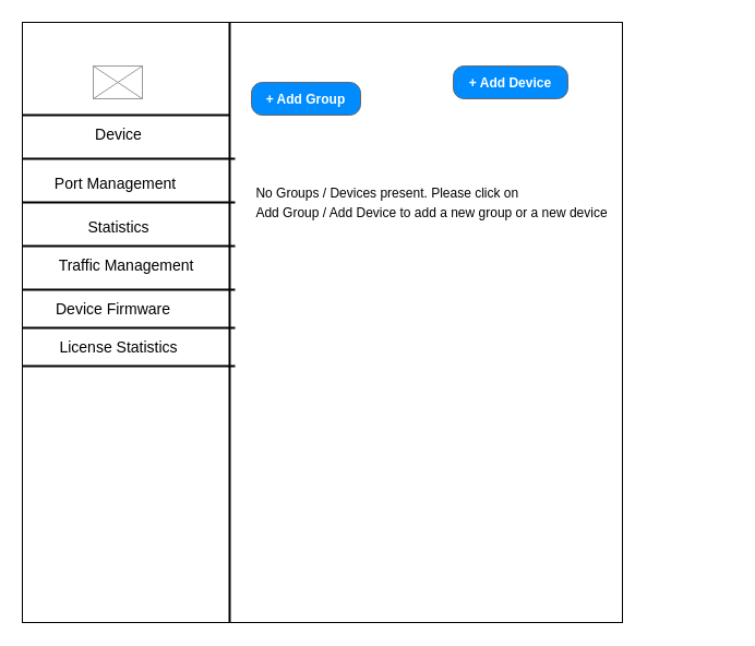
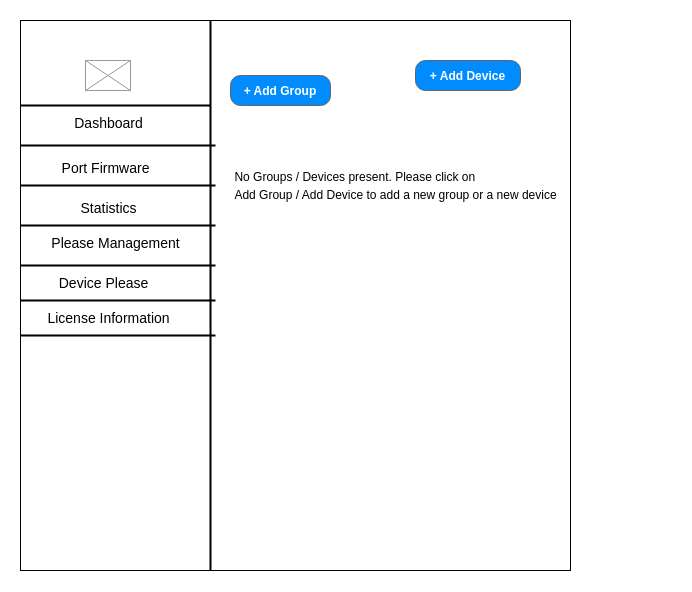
  <mxCell id="0" />
  <mxCell id="1" parent="0" />
  <mxCell id="2" value="" style="whiteSpace=wrap;html=1;aspect=fixed;rounded=0;" vertex="1" parent="1"><mxGeometry x="20" y="20" width="550" height="550" as="geometry" /></mxCell>
  <mxCell id="3" value="" style="line;strokeWidth=2;direction=south;html=1;" vertex="1" parent="1"><mxGeometry x="205" y="20" width="10" height="550" as="geometry" /></mxCell>
  <mxCell id="4" value="" style="line;strokeWidth=2;html=1;" vertex="1" parent="1"><mxGeometry x="20" y="100" width="190" height="10" as="geometry" /></mxCell>
  <mxCell id="5" value="" style="verticalLabelPosition=bottom;shadow=0;dashed=0;align=center;html=1;verticalAlign=top;strokeWidth=1;shape=mxgraph.mockup.graphics.simpleIcon;strokeColor=#999999;fillColor=#ffffff;" vertex="1" parent="1"><mxGeometry x="85" y="60" width="45" height="30" as="geometry" /></mxCell>
  <mxCell id="6" value="&lt;font style=&quot;font-size: 12px&quot;&gt;+ Add Group&lt;/font&gt;" style="strokeWidth=1;shadow=0;dashed=0;align=center;html=1;shape=mxgraph.mockup.buttons.button;strokeColor=#666666;fontColor=#ffffff;mainText=;buttonStyle=round;fontSize=17;fontStyle=1;fillColor=#008cff;whiteSpace=wrap;" vertex="1" parent="1"><mxGeometry x="230" y="75" width="100" height="30" as="geometry" /></mxCell>
  <mxCell id="7" value="&lt;font style=&quot;font-size: 12px&quot;&gt;+ Add Device&lt;/font&gt;" style="strokeWidth=1;shadow=0;dashed=0;align=center;html=1;shape=mxgraph.mockup.buttons.button;strokeColor=#666666;fontColor=#ffffff;mainText=;buttonStyle=round;fontSize=17;fontStyle=1;fillColor=#008cff;whiteSpace=wrap;" vertex="1" parent="1"><mxGeometry x="415" y="60" width="105" height="30" as="geometry" /></mxCell>
  <mxCell id="8" value="" style="line;strokeWidth=2;html=1;" vertex="1" parent="1"><mxGeometry x="20" y="140" width="195" height="10" as="geometry" /></mxCell>
  <mxCell id="9" value="" style="line;strokeWidth=2;html=1;" vertex="1" parent="1"><mxGeometry x="20" y="180" width="195" height="10" as="geometry" /></mxCell>
  <mxCell id="10" value="" style="line;strokeWidth=2;html=1;" vertex="1" parent="1"><mxGeometry x="20" y="220" width="195" height="10" as="geometry" /></mxCell>
  <mxCell id="11" value="" style="line;strokeWidth=2;html=1;" vertex="1" parent="1"><mxGeometry x="20" y="260" width="195" height="10" as="geometry" /></mxCell>
  <mxCell id="12" value="" style="line;strokeWidth=2;html=1;" vertex="1" parent="1"><mxGeometry x="20" y="295" width="195" height="10" as="geometry" /></mxCell>
  <mxCell id="13" value="" style="line;strokeWidth=2;html=1;" vertex="1" parent="1"><mxGeometry x="20" y="330" width="195" height="10" as="geometry" /></mxCell>
- <mxCell id="14" value="&lt;span style=&quot;font-weight: normal&quot;&gt;&lt;font style=&quot;font-size: 14px&quot;&gt;Device&lt;/font&gt;&lt;/span&gt;" style="text;strokeColor=none;fillColor=none;html=1;fontSize=24;fontStyle=1;verticalAlign=middle;align=center;" vertex="1" parent="1"><mxGeometry x="57.5" y="100" width="100" height="40" as="geometry" /></mxCell>
- <mxCell id="15" value="&lt;span style=&quot;font-weight: normal&quot;&gt;&lt;font style=&quot;font-size: 14px&quot;&gt;Port Management&lt;/font&gt;&lt;/span&gt;" style="text;strokeColor=none;fillColor=none;html=1;fontSize=24;fontStyle=1;verticalAlign=middle;align=center;" vertex="1" parent="1"><mxGeometry x="55" y="145" width="100" height="40" as="geometry" /></mxCell>
+ <mxCell id="14" value="&lt;span style=&quot;font-weight: normal&quot;&gt;&lt;font style=&quot;font-size: 14px&quot;&gt;Dashboard&lt;/font&gt;&lt;/span&gt;" style="text;strokeColor=none;fillColor=none;html=1;fontSize=24;fontStyle=1;verticalAlign=middle;align=center;" vertex="1" parent="1"><mxGeometry x="57.5" y="100" width="100" height="40" as="geometry" /></mxCell>
+ <mxCell id="15" value="&lt;span style=&quot;font-weight: normal&quot;&gt;&lt;font style=&quot;font-size: 14px&quot;&gt;Port Firmware&lt;/font&gt;&lt;/span&gt;" style="text;strokeColor=none;fillColor=none;html=1;fontSize=24;fontStyle=1;verticalAlign=middle;align=center;" vertex="1" parent="1"><mxGeometry x="55" y="145" width="100" height="40" as="geometry" /></mxCell>
  <mxCell id="16" value="&lt;span style=&quot;font-weight: normal&quot;&gt;&lt;font style=&quot;font-size: 14px&quot;&gt;Statistics&lt;/font&gt;&lt;/span&gt;" style="text;strokeColor=none;fillColor=none;html=1;fontSize=24;fontStyle=1;verticalAlign=middle;align=center;" vertex="1" parent="1"><mxGeometry x="57.5" y="185" width="100" height="40" as="geometry" /></mxCell>
- <mxCell id="17" value="&lt;span style=&quot;font-weight: normal&quot;&gt;&lt;font style=&quot;font-size: 14px&quot;&gt;Traffic Management&lt;/font&gt;&lt;/span&gt;" style="text;strokeColor=none;fillColor=none;html=1;fontSize=24;fontStyle=1;verticalAlign=middle;align=center;" vertex="1" parent="1"><mxGeometry x="40" y="220" width="150" height="40" as="geometry" /></mxCell>
- <mxCell id="18" value="&lt;span style=&quot;font-weight: normal&quot;&gt;&lt;font style=&quot;font-size: 14px&quot;&gt;Device Firmware&lt;/font&gt;&lt;/span&gt;" style="text;strokeColor=none;fillColor=none;html=1;fontSize=24;fontStyle=1;verticalAlign=middle;align=center;" vertex="1" parent="1"><mxGeometry x="47.5" y="260" width="110" height="40" as="geometry" /></mxCell>
- <mxCell id="19" value="&lt;span style=&quot;font-weight: normal&quot;&gt;&lt;font style=&quot;font-size: 14px&quot;&gt;License Statistics&lt;/font&gt;&lt;/span&gt;" style="text;strokeColor=none;fillColor=none;html=1;fontSize=24;fontStyle=1;verticalAlign=middle;align=center;" vertex="1" parent="1"><mxGeometry x="42.5" y="295" width="130" height="40" as="geometry" /></mxCell>
+ <mxCell id="17" value="&lt;span style=&quot;font-weight: normal&quot;&gt;&lt;font style=&quot;font-size: 14px&quot;&gt;Please Management&lt;/font&gt;&lt;/span&gt;" style="text;strokeColor=none;fillColor=none;html=1;fontSize=24;fontStyle=1;verticalAlign=middle;align=center;" vertex="1" parent="1"><mxGeometry x="40" y="220" width="150" height="40" as="geometry" /></mxCell>
+ <mxCell id="18" value="&lt;span style=&quot;font-weight: normal&quot;&gt;&lt;font style=&quot;font-size: 14px&quot;&gt;Device Please&lt;/font&gt;&lt;/span&gt;" style="text;strokeColor=none;fillColor=none;html=1;fontSize=24;fontStyle=1;verticalAlign=middle;align=center;" vertex="1" parent="1"><mxGeometry x="47.5" y="260" width="110" height="40" as="geometry" /></mxCell>
+ <mxCell id="19" value="&lt;span style=&quot;font-weight: normal&quot;&gt;&lt;font style=&quot;font-size: 14px&quot;&gt;License Information&lt;/font&gt;&lt;/span&gt;" style="text;strokeColor=none;fillColor=none;html=1;fontSize=24;fontStyle=1;verticalAlign=middle;align=center;" vertex="1" parent="1"><mxGeometry x="42.5" y="295" width="130" height="40" as="geometry" /></mxCell>
  <mxCell id="20" value="&lt;div style=&quot;text-align: justify&quot;&gt;&lt;span style=&quot;font-size: 12px ; font-weight: normal&quot;&gt;No Groups / Devices present. Please click on&lt;/span&gt;&lt;/div&gt;&lt;span style=&quot;font-size: 12px ; font-weight: normal&quot;&gt;&lt;div style=&quot;text-align: justify&quot;&gt;&lt;span&gt;Add Group / Add Device&amp;nbsp;&lt;/span&gt;&lt;span&gt;to add a new group or a new device&lt;/span&gt;&lt;/div&gt;&lt;/span&gt;" style="text;strokeColor=none;fillColor=none;html=1;fontSize=24;fontStyle=1;verticalAlign=middle;align=center;" vertex="1" parent="1"><mxGeometry x="120" y="150" width="550" height="60" as="geometry" /></mxCell>
